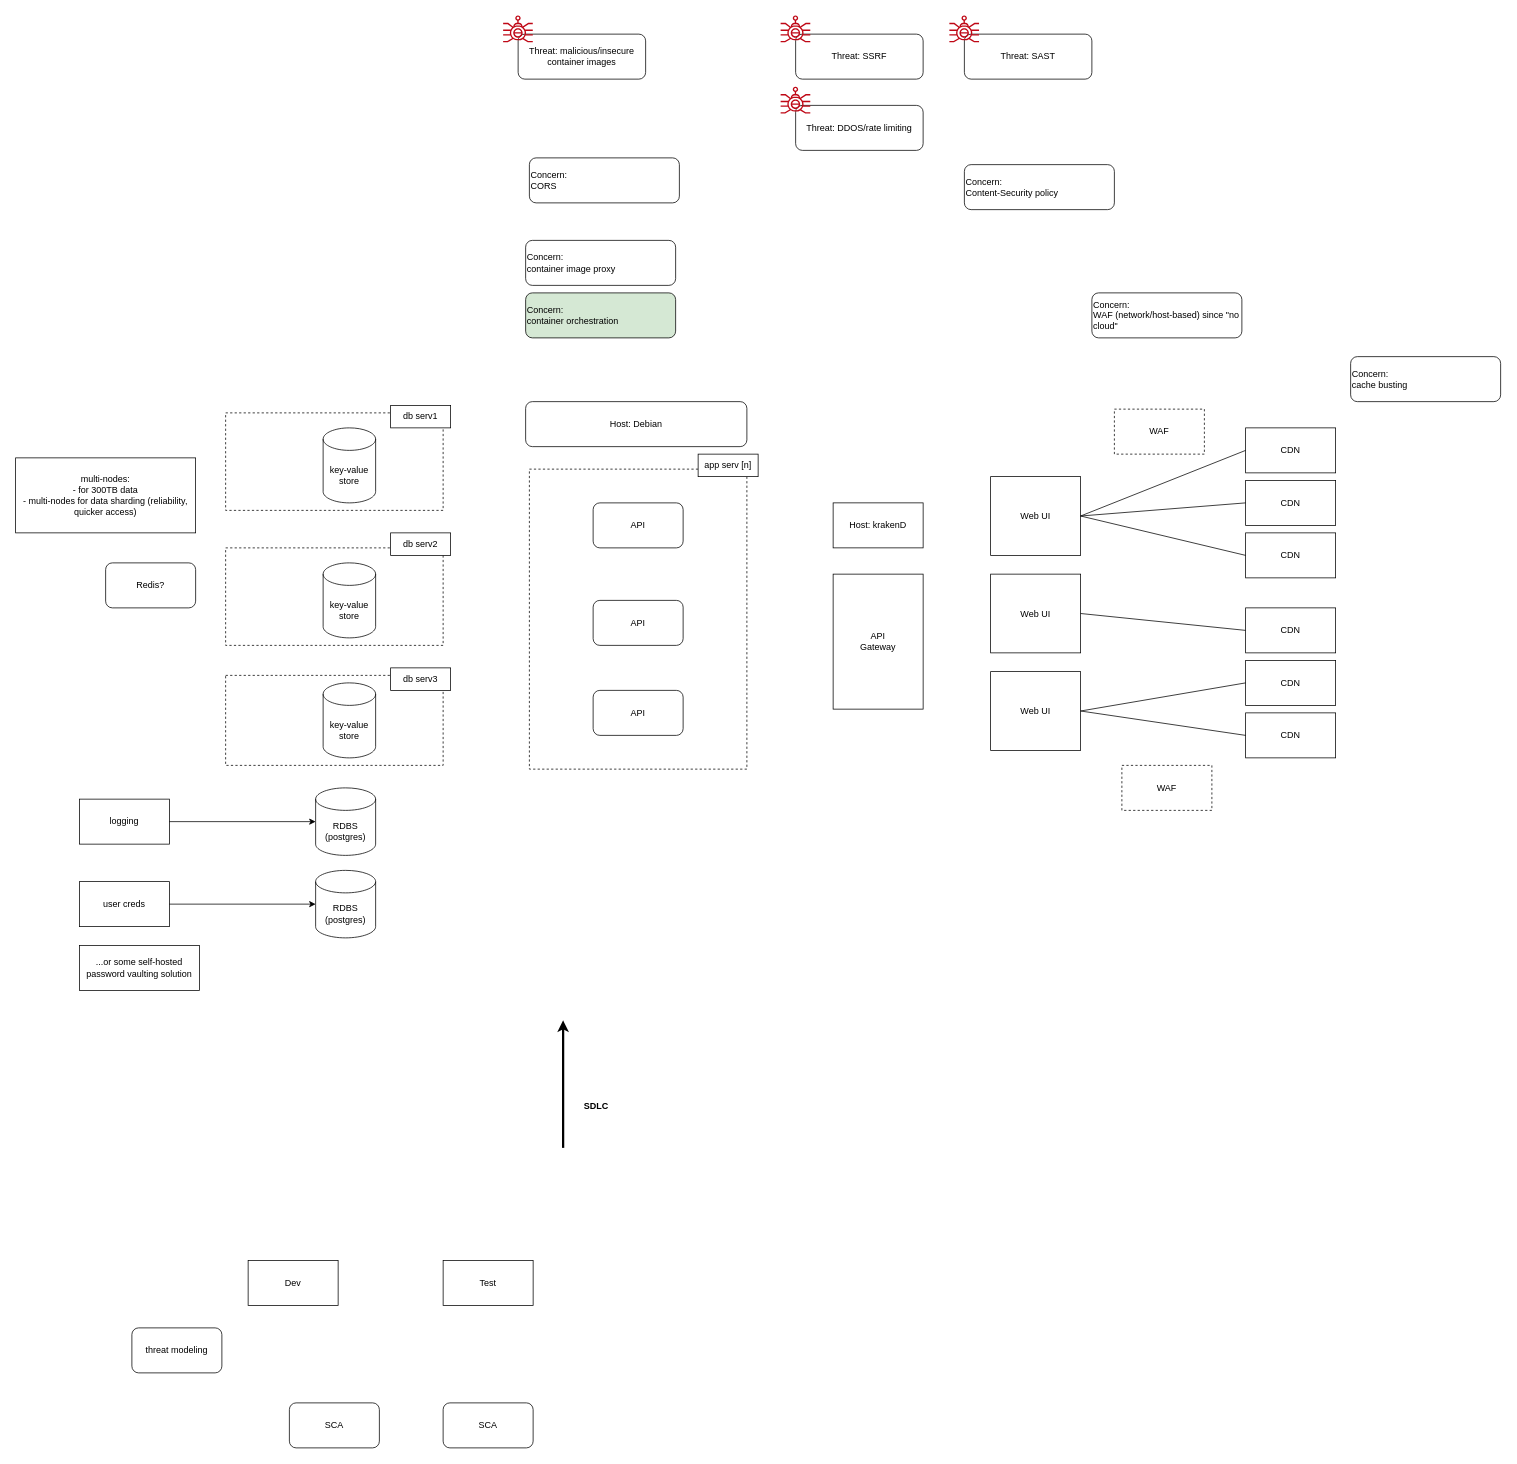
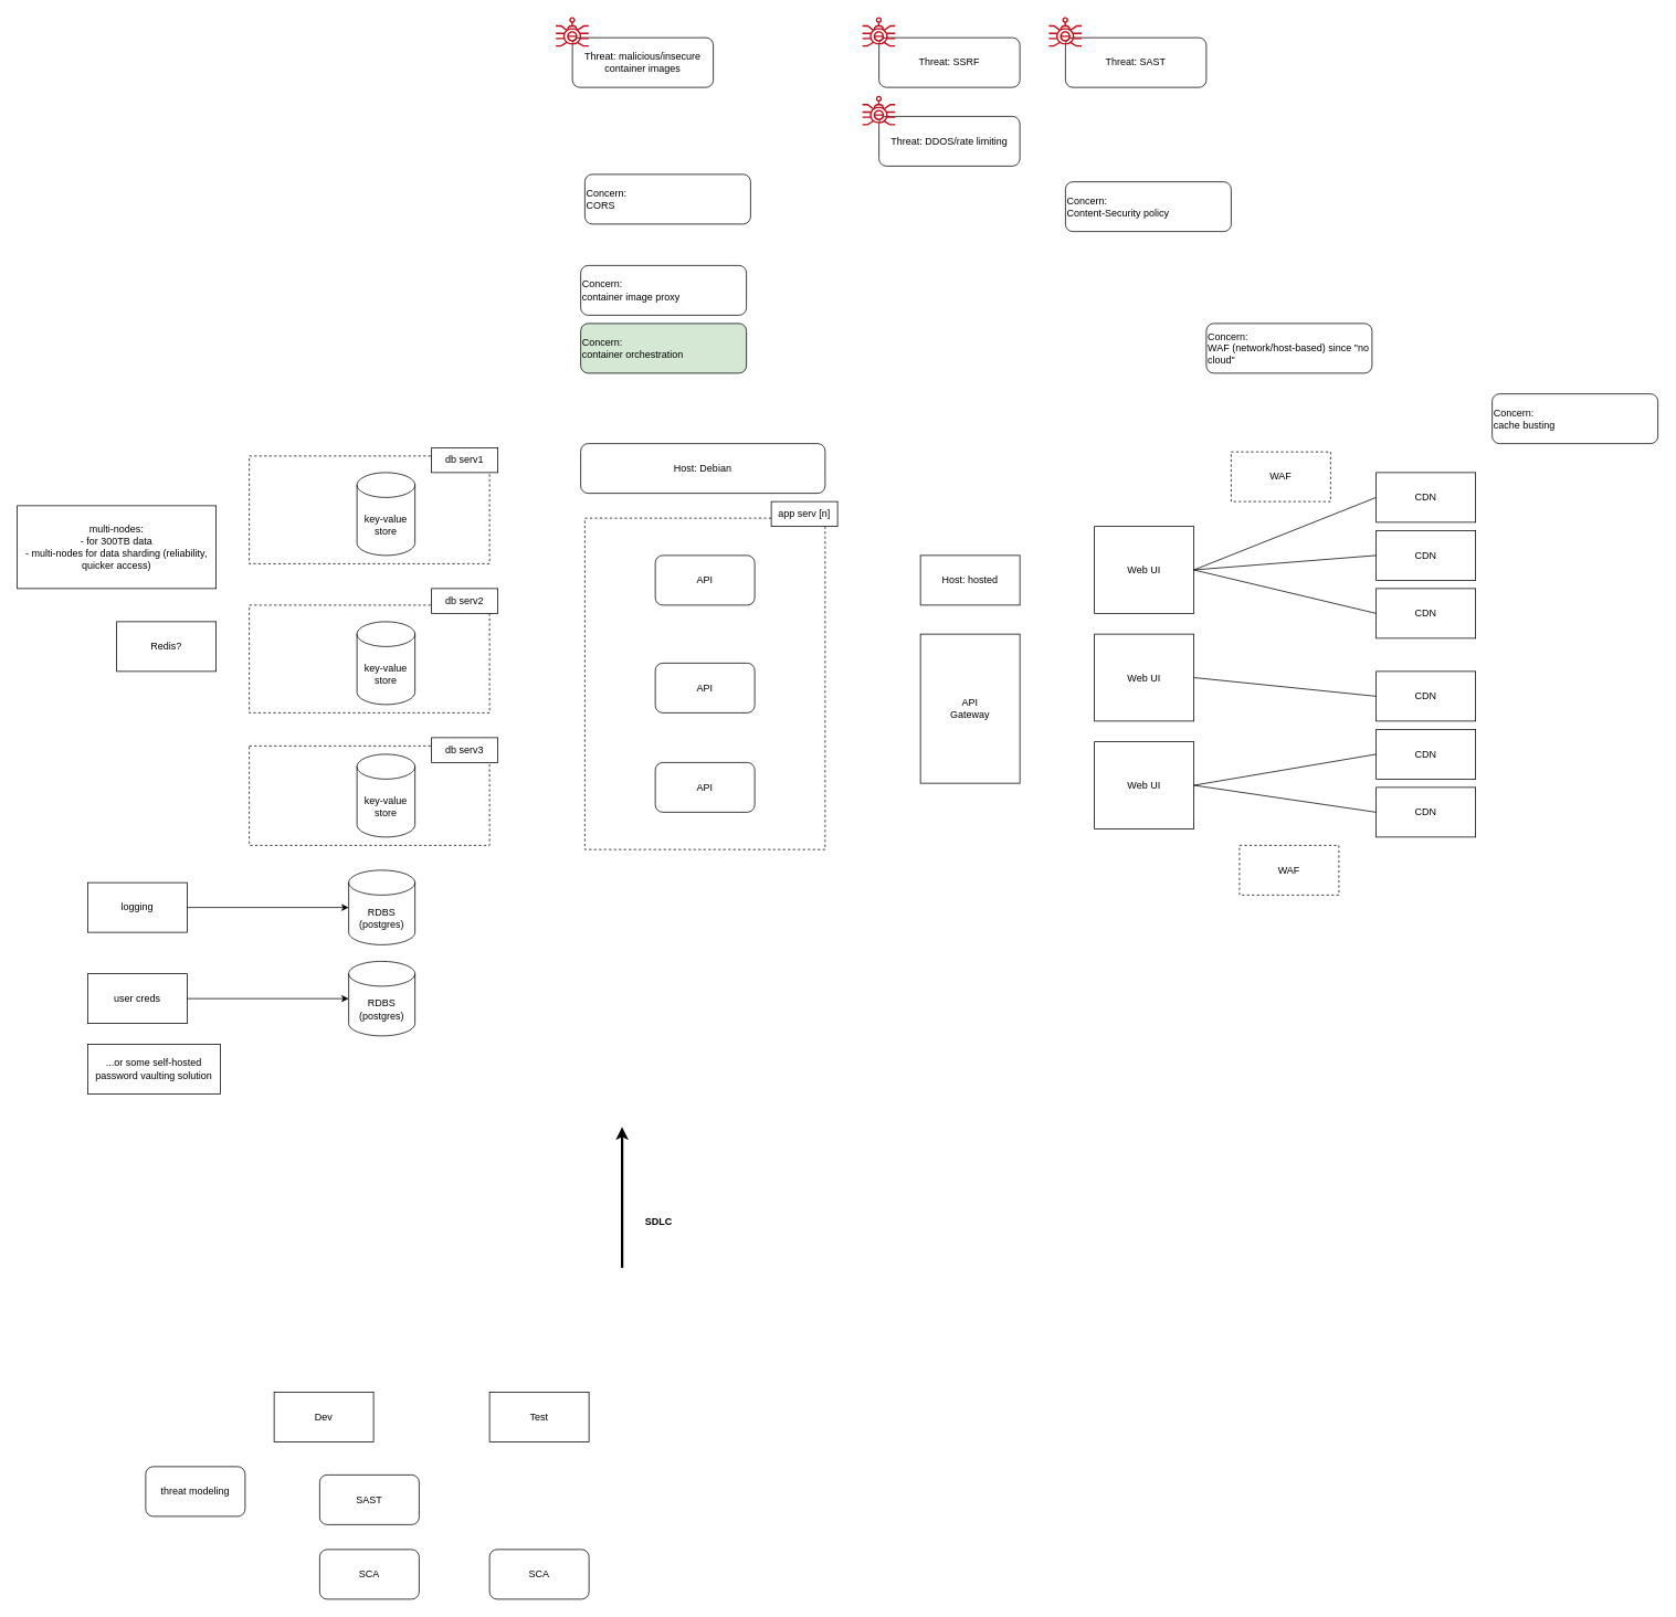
  <mxCell id="0" />
  <mxCell id="1" parent="0" />
  <mxCell id="2" value="API" style="rounded=1;whiteSpace=wrap;html=1;" parent="1" vertex="1"><mxGeometry x="790" y="670" width="120" height="60" as="geometry" /></mxCell>
  <mxCell id="3" value="API" style="rounded=1;whiteSpace=wrap;html=1;" parent="1" vertex="1"><mxGeometry x="790" y="800" width="120" height="60" as="geometry" /></mxCell>
  <mxCell id="4" value="API" style="rounded=1;whiteSpace=wrap;html=1;" parent="1" vertex="1"><mxGeometry x="790" y="920" width="120" height="60" as="geometry" /></mxCell>
  <mxCell id="5" value="" style="rounded=0;whiteSpace=wrap;html=1;dashed=1;fillColor=none;" parent="1" vertex="1"><mxGeometry x="705" y="625" width="290" height="400" as="geometry" /></mxCell>
  <mxCell id="6" value="app serv [n]" style="rounded=0;whiteSpace=wrap;html=1;" parent="1" vertex="1"><mxGeometry x="930" y="605" width="80" height="30" as="geometry" /></mxCell>
  <mxCell id="7" value="Host: Debian" style="rounded=1;whiteSpace=wrap;html=1;" parent="1" vertex="1"><mxGeometry x="700" y="535" width="295" height="60" as="geometry" /></mxCell>
  <mxCell id="8" value="&lt;div&gt;API &lt;br&gt;&lt;/div&gt;&lt;div&gt;Gateway&lt;br&gt;&lt;/div&gt;" style="rounded=0;whiteSpace=wrap;html=1;" parent="1" vertex="1"><mxGeometry x="1110" y="765" width="120" height="180" as="geometry" /></mxCell>
  <mxCell id="9" value="" style="rounded=0;whiteSpace=wrap;html=1;dashed=1;fillColor=none;" parent="1" vertex="1"><mxGeometry x="300" y="730" width="290" height="130" as="geometry" /></mxCell>
  <mxCell id="10" value="&lt;div&gt;key-value&lt;/div&gt;&lt;div&gt;store&lt;br&gt;&lt;/div&gt;" style="shape=cylinder3;whiteSpace=wrap;html=1;boundedLbl=1;backgroundOutline=1;size=15;" parent="1" vertex="1"><mxGeometry x="430" y="750" width="70" height="100" as="geometry" /></mxCell>
- <mxCell id="11" value="Redis?" style="whiteSpace=wrap;html=1;rounded=1;" parent="1" vertex="1"><mxGeometry x="140" y="750" width="120" height="60" as="geometry" /></mxCell>
+ <mxCell id="11" value="Redis?" style="rounded=0;whiteSpace=wrap;html=1;" parent="1" vertex="1"><mxGeometry x="140" y="750" width="120" height="60" as="geometry" /></mxCell>
  <mxCell id="12" value="&lt;div&gt;key-value&lt;/div&gt;&lt;div&gt;store&lt;br&gt;&lt;/div&gt;" style="shape=cylinder3;whiteSpace=wrap;html=1;boundedLbl=1;backgroundOutline=1;size=15;" parent="1" vertex="1"><mxGeometry x="430" y="910" width="70" height="100" as="geometry" /></mxCell>
  <mxCell id="13" value="&lt;div&gt;key-value&lt;/div&gt;&lt;div&gt;store&lt;br&gt;&lt;/div&gt;" style="shape=cylinder3;whiteSpace=wrap;html=1;boundedLbl=1;backgroundOutline=1;size=15;" parent="1" vertex="1"><mxGeometry x="430" y="570" width="70" height="100" as="geometry" /></mxCell>
  <mxCell id="14" value="&lt;div&gt;multi-nodes:&lt;/div&gt;&lt;div&gt;- for 300TB data&lt;/div&gt;&lt;div&gt;- multi-nodes for data sharding (reliability, quicker access)&lt;br&gt;&lt;/div&gt;" style="rounded=0;whiteSpace=wrap;html=1;" parent="1" vertex="1"><mxGeometry x="20" y="610" width="240" height="100" as="geometry" /></mxCell>
  <mxCell id="15" value="" style="rounded=0;whiteSpace=wrap;html=1;dashed=1;fillColor=none;" parent="1" vertex="1"><mxGeometry x="300" y="550" width="290" height="130" as="geometry" /></mxCell>
  <mxCell id="16" value="" style="rounded=0;whiteSpace=wrap;html=1;dashed=1;fillColor=none;" parent="1" vertex="1"><mxGeometry x="300" y="900" width="290" height="120" as="geometry" /></mxCell>
  <mxCell id="17" value="db serv1" style="rounded=0;whiteSpace=wrap;html=1;" parent="1" vertex="1"><mxGeometry x="520" y="540" width="80" height="30" as="geometry" /></mxCell>
  <mxCell id="18" value="db serv2" style="rounded=0;whiteSpace=wrap;html=1;" parent="1" vertex="1"><mxGeometry x="520" y="710" width="80" height="30" as="geometry" /></mxCell>
  <mxCell id="19" value="db serv3" style="rounded=0;whiteSpace=wrap;html=1;" parent="1" vertex="1"><mxGeometry x="520" y="890" width="80" height="30" as="geometry" /></mxCell>
- <mxCell id="20" value="Host: krakenD" style="rounded=0;whiteSpace=wrap;html=1;" parent="1" vertex="1"><mxGeometry x="1110" y="670" width="120" height="60" as="geometry" /></mxCell>
+ <mxCell id="20" value="Host: hosted" style="rounded=0;whiteSpace=wrap;html=1;" parent="1" vertex="1"><mxGeometry x="1110" y="670" width="120" height="60" as="geometry" /></mxCell>
  <mxCell id="21" value="RDBS&lt;br&gt;(postgres)" style="shape=cylinder3;whiteSpace=wrap;html=1;boundedLbl=1;backgroundOutline=1;size=15;" parent="1" vertex="1"><mxGeometry x="420" y="1160" width="80" height="90" as="geometry" /></mxCell>
  <mxCell id="22" value="user creds" style="rounded=0;whiteSpace=wrap;html=1;" parent="1" vertex="1"><mxGeometry x="105" y="1175" width="120" height="60" as="geometry" /></mxCell>
  <mxCell id="23" value="" style="endArrow=classic;html=1;exitX=1;exitY=0.5;exitDx=0;exitDy=0;entryX=0;entryY=0.5;entryDx=0;entryDy=0;entryPerimeter=0;" parent="1" source="22" target="21" edge="1"><mxGeometry width="50" height="50" relative="1" as="geometry"><mxPoint x="305" y="1230" as="sourcePoint" /><mxPoint x="355" y="1180" as="targetPoint" /></mxGeometry></mxCell>
  <mxCell id="24" value="...or some self-hosted&lt;br&gt;password vaulting solution" style="rounded=0;whiteSpace=wrap;html=1;" parent="1" vertex="1"><mxGeometry x="105" y="1260" width="160" height="60" as="geometry" /></mxCell>
  <mxCell id="25" value="Concern:&lt;br&gt;container orchestration" style="rounded=1;whiteSpace=wrap;html=1;align=left;fillColor=#d5e8d4;" parent="1" vertex="1"><mxGeometry x="700" y="390" width="200" height="60" as="geometry" /></mxCell>
  <mxCell id="26" value="Concern:&lt;br&gt;container image proxy" style="rounded=1;whiteSpace=wrap;html=1;align=left;" parent="1" vertex="1"><mxGeometry x="700" y="320" width="200" height="60" as="geometry" /></mxCell>
  <mxCell id="27" value="" style="endArrow=classic;html=1;strokeWidth=3;" parent="1" edge="1"><mxGeometry width="50" height="50" relative="1" as="geometry"><mxPoint x="750" y="1530" as="sourcePoint" /><mxPoint x="750" y="1360" as="targetPoint" /><Array as="points"><mxPoint x="750" y="1450" /></Array></mxGeometry></mxCell>
  <mxCell id="28" value="&lt;b&gt;SDLC&lt;/b&gt;" style="text;html=1;strokeColor=none;fillColor=none;align=center;verticalAlign=middle;whiteSpace=wrap;rounded=0;strokeWidth=3;" parent="1" vertex="1"><mxGeometry x="727.5" y="1455" width="132.5" height="40" as="geometry" /></mxCell>
  <mxCell id="29" value="Dev" style="rounded=0;whiteSpace=wrap;html=1;strokeWidth=1;" parent="1" vertex="1"><mxGeometry x="330" y="1680" width="120" height="60" as="geometry" /></mxCell>
  <mxCell id="30" value="Test" style="rounded=0;whiteSpace=wrap;html=1;strokeWidth=1;" parent="1" vertex="1"><mxGeometry x="590" y="1680" width="120" height="60" as="geometry" /></mxCell>
  <mxCell id="31" value="threat modeling" style="rounded=1;whiteSpace=wrap;html=1;strokeWidth=1;" parent="1" vertex="1"><mxGeometry x="175" y="1770" width="120" height="60" as="geometry" /></mxCell>
+ <mxCell id="32" value="SAST" style="rounded=1;whiteSpace=wrap;html=1;strokeWidth=1;" parent="1" vertex="1"><mxGeometry x="385" y="1780" width="120" height="60" as="geometry" /></mxCell>
  <mxCell id="33" value="SCA" style="rounded=1;whiteSpace=wrap;html=1;strokeWidth=1;" parent="1" vertex="1"><mxGeometry x="385" y="1870" width="120" height="60" as="geometry" /></mxCell>
  <mxCell id="34" value="Threat: DDOS/rate limiting" style="rounded=1;whiteSpace=wrap;html=1;strokeWidth=1;" parent="1" vertex="1"><mxGeometry x="1060" y="140" width="170" height="60" as="geometry" /></mxCell>
  <mxCell id="35" value="" style="sketch=0;outlineConnect=0;fontColor=#232F3E;gradientColor=none;fillColor=#BF0816;strokeColor=none;dashed=0;verticalLabelPosition=bottom;verticalAlign=top;align=center;html=1;fontSize=12;fontStyle=0;aspect=fixed;pointerEvents=1;shape=mxgraph.aws4.waf_bad_bot;strokeWidth=1;" parent="1" vertex="1"><mxGeometry x="1040" y="115" width="39.55" height="36" as="geometry" /></mxCell>
  <mxCell id="36" value="&lt;div&gt;Web UI&lt;/div&gt;" style="rounded=0;whiteSpace=wrap;html=1;" parent="1" vertex="1"><mxGeometry x="1320" y="765" width="120" height="105" as="geometry" /></mxCell>
  <mxCell id="37" value="Threat: SSRF" style="rounded=1;whiteSpace=wrap;html=1;strokeWidth=1;" parent="1" vertex="1"><mxGeometry x="1060" y="45" width="170" height="60" as="geometry" /></mxCell>
  <mxCell id="38" value="" style="sketch=0;outlineConnect=0;fontColor=#232F3E;gradientColor=none;fillColor=#BF0816;strokeColor=none;dashed=0;verticalLabelPosition=bottom;verticalAlign=top;align=center;html=1;fontSize=12;fontStyle=0;aspect=fixed;pointerEvents=1;shape=mxgraph.aws4.waf_bad_bot;strokeWidth=1;" parent="1" vertex="1"><mxGeometry x="1040" y="20" width="39.55" height="36" as="geometry" /></mxCell>
  <mxCell id="39" value="&lt;div&gt;Web UI&lt;/div&gt;" style="rounded=0;whiteSpace=wrap;html=1;" parent="1" vertex="1"><mxGeometry x="1320" y="635" width="120" height="105" as="geometry" /></mxCell>
  <mxCell id="40" value="&lt;div&gt;Web UI&lt;/div&gt;" style="rounded=0;whiteSpace=wrap;html=1;" parent="1" vertex="1"><mxGeometry x="1320" y="895" width="120" height="105" as="geometry" /></mxCell>
  <mxCell id="41" value="&lt;div&gt;CDN&lt;/div&gt;" style="rounded=0;whiteSpace=wrap;html=1;" parent="1" vertex="1"><mxGeometry x="1660" y="570" width="120" height="60" as="geometry" /></mxCell>
  <mxCell id="42" value="&lt;div&gt;CDN&lt;/div&gt;" style="rounded=0;whiteSpace=wrap;html=1;" parent="1" vertex="1"><mxGeometry x="1660" y="640" width="120" height="60" as="geometry" /></mxCell>
  <mxCell id="43" value="&lt;div&gt;CDN&lt;/div&gt;" style="rounded=0;whiteSpace=wrap;html=1;" parent="1" vertex="1"><mxGeometry x="1660" y="710" width="120" height="60" as="geometry" /></mxCell>
  <mxCell id="44" value="&lt;div&gt;CDN&lt;/div&gt;" style="rounded=0;whiteSpace=wrap;html=1;" parent="1" vertex="1"><mxGeometry x="1660" y="810" width="120" height="60" as="geometry" /></mxCell>
  <mxCell id="45" value="&lt;div&gt;CDN&lt;/div&gt;" style="rounded=0;whiteSpace=wrap;html=1;" parent="1" vertex="1"><mxGeometry x="1660" y="880" width="120" height="60" as="geometry" /></mxCell>
  <mxCell id="46" value="&lt;div&gt;CDN&lt;/div&gt;" style="rounded=0;whiteSpace=wrap;html=1;" parent="1" vertex="1"><mxGeometry x="1660" y="950" width="120" height="60" as="geometry" /></mxCell>
  <mxCell id="47" value="" style="endArrow=none;html=1;strokeWidth=1;entryX=0;entryY=0.5;entryDx=0;entryDy=0;exitX=1;exitY=0.5;exitDx=0;exitDy=0;" parent="1" source="39" target="41" edge="1"><mxGeometry width="50" height="50" relative="1" as="geometry"><mxPoint x="1530" y="645" as="sourcePoint" /><mxPoint x="1580" y="595" as="targetPoint" /></mxGeometry></mxCell>
  <mxCell id="48" value="" style="endArrow=none;html=1;strokeWidth=1;entryX=0;entryY=0.5;entryDx=0;entryDy=0;exitX=1;exitY=0.5;exitDx=0;exitDy=0;" parent="1" source="39" target="42" edge="1"><mxGeometry width="50" height="50" relative="1" as="geometry"><mxPoint x="1290" y="590" as="sourcePoint" /><mxPoint x="1340" y="540" as="targetPoint" /></mxGeometry></mxCell>
  <mxCell id="49" value="" style="endArrow=none;html=1;strokeWidth=1;entryX=0;entryY=0.5;entryDx=0;entryDy=0;exitX=1;exitY=0.5;exitDx=0;exitDy=0;" parent="1" source="39" target="43" edge="1"><mxGeometry width="50" height="50" relative="1" as="geometry"><mxPoint x="1290" y="590" as="sourcePoint" /><mxPoint x="1340" y="540" as="targetPoint" /></mxGeometry></mxCell>
  <mxCell id="50" value="" style="endArrow=none;html=1;strokeWidth=1;entryX=0;entryY=0.5;entryDx=0;entryDy=0;exitX=1;exitY=0.5;exitDx=0;exitDy=0;" parent="1" source="40" target="46" edge="1"><mxGeometry width="50" height="50" relative="1" as="geometry"><mxPoint x="1290" y="590" as="sourcePoint" /><mxPoint x="1340" y="540" as="targetPoint" /></mxGeometry></mxCell>
  <mxCell id="51" value="" style="endArrow=none;html=1;strokeWidth=1;entryX=0;entryY=0.5;entryDx=0;entryDy=0;exitX=1;exitY=0.5;exitDx=0;exitDy=0;" parent="1" source="40" target="45" edge="1"><mxGeometry width="50" height="50" relative="1" as="geometry"><mxPoint x="1290" y="590" as="sourcePoint" /><mxPoint x="1340" y="540" as="targetPoint" /></mxGeometry></mxCell>
  <mxCell id="52" value="" style="endArrow=none;html=1;strokeWidth=1;entryX=0;entryY=0.5;entryDx=0;entryDy=0;exitX=1;exitY=0.5;exitDx=0;exitDy=0;" parent="1" source="36" target="44" edge="1"><mxGeometry width="50" height="50" relative="1" as="geometry"><mxPoint x="1290" y="590" as="sourcePoint" /><mxPoint x="1340" y="540" as="targetPoint" /></mxGeometry></mxCell>
  <mxCell id="53" value="Concern:&lt;br&gt;cache busting" style="rounded=1;whiteSpace=wrap;html=1;align=left;" parent="1" vertex="1"><mxGeometry x="1800" y="475" width="200" height="60" as="geometry" /></mxCell>
  <mxCell id="54" value="Threat: SAST" style="rounded=1;whiteSpace=wrap;html=1;strokeWidth=1;" parent="1" vertex="1"><mxGeometry x="1285" y="45" width="170" height="60" as="geometry" /></mxCell>
  <mxCell id="55" value="" style="sketch=0;outlineConnect=0;fontColor=#232F3E;gradientColor=none;fillColor=#BF0816;strokeColor=none;dashed=0;verticalLabelPosition=bottom;verticalAlign=top;align=center;html=1;fontSize=12;fontStyle=0;aspect=fixed;pointerEvents=1;shape=mxgraph.aws4.waf_bad_bot;strokeWidth=1;" parent="1" vertex="1"><mxGeometry x="1265" y="20" width="39.55" height="36" as="geometry" /></mxCell>
  <mxCell id="56" value="Threat: malicious/insecure container images" style="rounded=1;whiteSpace=wrap;html=1;strokeWidth=1;" parent="1" vertex="1"><mxGeometry x="690" y="45" width="170" height="60" as="geometry" /></mxCell>
  <mxCell id="57" value="" style="sketch=0;outlineConnect=0;fontColor=#232F3E;gradientColor=none;fillColor=#BF0816;strokeColor=none;dashed=0;verticalLabelPosition=bottom;verticalAlign=top;align=center;html=1;fontSize=12;fontStyle=0;aspect=fixed;pointerEvents=1;shape=mxgraph.aws4.waf_bad_bot;strokeWidth=1;" parent="1" vertex="1"><mxGeometry y="20" width="39.55" height="36" as="geometry" x="670" /></mxCell>
  <mxCell id="58" value="RDBS&lt;br&gt;(postgres)" style="shape=cylinder3;whiteSpace=wrap;html=1;boundedLbl=1;backgroundOutline=1;size=15;" parent="1" vertex="1"><mxGeometry x="420" y="1050" width="80" height="90" as="geometry" /></mxCell>
  <mxCell id="59" value="logging" style="rounded=0;whiteSpace=wrap;html=1;" parent="1" vertex="1"><mxGeometry x="105" y="1065" width="120" height="60" as="geometry" /></mxCell>
  <mxCell id="60" value="" style="endArrow=classic;html=1;exitX=1;exitY=0.5;exitDx=0;exitDy=0;entryX=0;entryY=0.5;entryDx=0;entryDy=0;entryPerimeter=0;" parent="1" source="59" target="58" edge="1"><mxGeometry width="50" height="50" relative="1" as="geometry"><mxPoint x="305" y="1120" as="sourcePoint" /><mxPoint x="355" y="1070" as="targetPoint" /></mxGeometry></mxCell>
  <mxCell id="61" value="SCA" style="rounded=1;whiteSpace=wrap;html=1;strokeWidth=1;" parent="1" vertex="1"><mxGeometry x="590" y="1870" width="120" height="60" as="geometry" /></mxCell>
  <mxCell id="62" value="Concern:&lt;br&gt;Content-Security policy" style="rounded=1;whiteSpace=wrap;html=1;align=left;" parent="1" vertex="1"><mxGeometry x="1285" y="219" width="200" height="60" as="geometry" /></mxCell>
  <mxCell id="63" value="Concern:&lt;br&gt;CORS" style="rounded=1;whiteSpace=wrap;html=1;align=left;" parent="1" vertex="1"><mxGeometry x="705" y="210" width="200" height="60" as="geometry" /></mxCell>
  <mxCell id="64" value="Concern:&lt;br&gt;WAF (network/host-based) since &quot;no cloud&quot;" style="rounded=1;whiteSpace=wrap;html=1;align=left;" parent="1" vertex="1"><mxGeometry x="1455" y="390" width="200" height="60" as="geometry" /></mxCell>
  <mxCell id="65" value="WAF" style="rounded=0;whiteSpace=wrap;html=1;strokeWidth=1;dashed=1;" parent="1" vertex="1"><mxGeometry x="1485" y="545" width="120" height="60" as="geometry" /></mxCell>
  <mxCell id="66" value="WAF" style="rounded=0;whiteSpace=wrap;html=1;strokeWidth=1;dashed=1;" parent="1" vertex="1"><mxGeometry x="1495" y="1020" width="120" height="60" as="geometry" /></mxCell>
